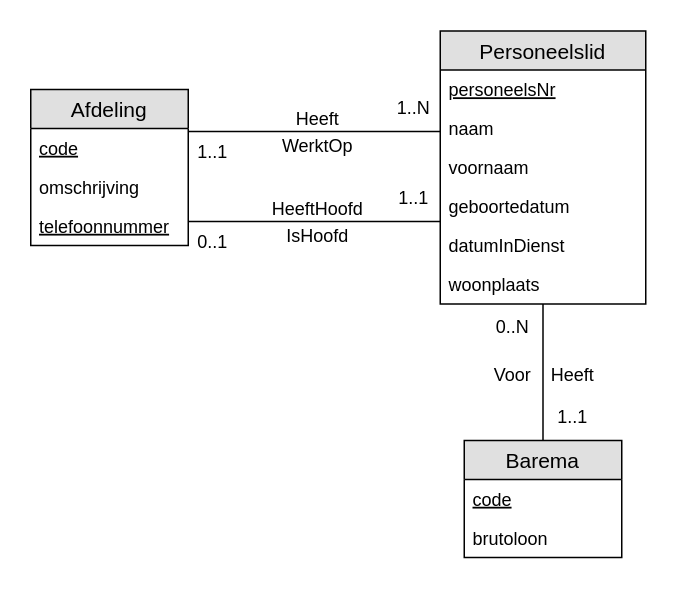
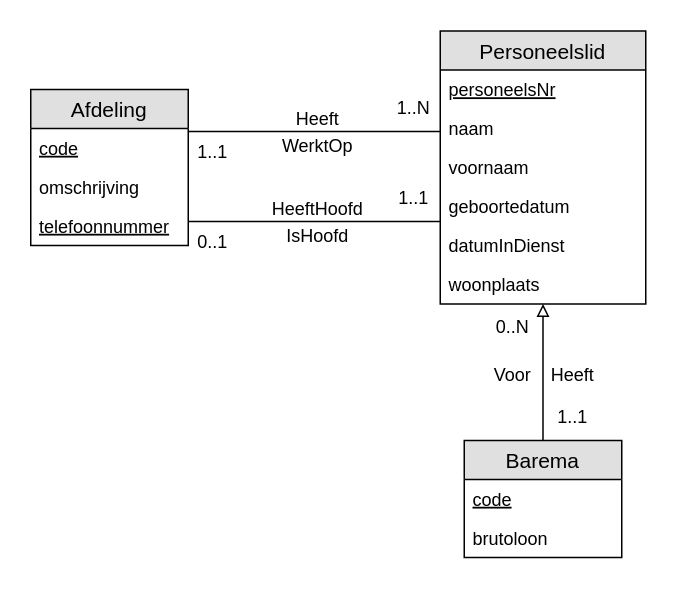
  <mxCell id="0" />
  <mxCell id="1" parent="0" />
  <mxCell id="2" value="" style="edgeStyle=orthogonalEdgeStyle;fontSize=12;html=1;endArrow=none;jumpSize=6;strokeWidth=1;endFill=0;rounded=0;jumpStyle=none;" parent="1" source="14" target="7" edge="1"><mxGeometry width="100" height="100" relative="1" as="geometry"><mxPoint x="95" y="39.857" as="sourcePoint" /><mxPoint x="295" y="35.286" as="targetPoint" /><Array as="points"><mxPoint x="220" y="87" /><mxPoint x="220" y="87" /></Array></mxGeometry></mxCell>
  <mxCell id="3" value="Heeft" style="text;html=1;resizable=0;points=[];align=center;verticalAlign=bottom;labelBackgroundColor=#ffffff;" parent="2" vertex="1" connectable="0"><mxGeometry x="-0.025" y="-2" relative="1" as="geometry"><mxPoint x="3.5" y="-2" as="offset" /></mxGeometry></mxCell>
  <mxCell id="4" value="1..1" style="text;html=1;resizable=0;points=[];align=center;verticalAlign=middle;labelBackgroundColor=#ffffff;" parent="2" vertex="1" connectable="0"><mxGeometry x="-0.884" y="-1" relative="1" as="geometry"><mxPoint x="5.5" y="12" as="offset" /></mxGeometry></mxCell>
  <mxCell id="5" value="1..N" style="text;html=1;resizable=0;points=[];align=center;verticalAlign=middle;labelBackgroundColor=#ffffff;" parent="2" vertex="1" connectable="0"><mxGeometry x="0.83" y="1" relative="1" as="geometry"><mxPoint x="-5" y="-15" as="offset" /></mxGeometry></mxCell>
  <mxCell id="6" value="WerktOp" style="text;html=1;resizable=0;points=[];align=center;verticalAlign=bottom;labelBackgroundColor=#ffffff;" parent="2" vertex="1" connectable="0"><mxGeometry x="-0.025" y="-2" relative="1" as="geometry"><mxPoint x="3.5" y="16" as="offset" /></mxGeometry></mxCell>
  <mxCell id="7" value="Personeelslid" style="swimlane;fontStyle=0;childLayout=stackLayout;horizontal=1;startSize=26;fillColor=#e0e0e0;horizontalStack=0;resizeParent=1;resizeParentMax=0;resizeLast=0;collapsible=1;marginBottom=0;swimlaneFillColor=#ffffff;align=center;fontSize=14;html=0;" parent="1" vertex="1"><mxGeometry x="293" y="20" width="137" height="182" as="geometry"><mxRectangle x="390" y="147" width="70" height="26" as="alternateBounds" /></mxGeometry></mxCell>
  <mxCell id="8" value="personeelsNr" style="text;strokeColor=none;fillColor=none;spacingLeft=4;spacingRight=4;overflow=hidden;rotatable=0;points=[[0,0.5],[1,0.5]];portConstraint=eastwest;fontSize=12;fontStyle=4;rounded=0;verticalAlign=top;" parent="7" vertex="1"><mxGeometry y="26" width="137" height="26" as="geometry" /></mxCell>
  <mxCell id="9" value="naam" style="text;strokeColor=none;fillColor=none;spacingLeft=4;spacingRight=4;overflow=hidden;rotatable=0;points=[[0,0.5],[1,0.5]];portConstraint=eastwest;fontSize=12;" parent="7" vertex="1"><mxGeometry y="52" width="137" height="26" as="geometry" /></mxCell>
  <mxCell id="10" value="voornaam" style="text;strokeColor=none;fillColor=none;spacingLeft=4;spacingRight=4;overflow=hidden;rotatable=0;points=[[0,0.5],[1,0.5]];portConstraint=eastwest;fontSize=12;" parent="7" vertex="1"><mxGeometry y="78" width="137" height="26" as="geometry" /></mxCell>
  <mxCell id="11" value="geboortedatum" style="text;strokeColor=none;fillColor=none;spacingLeft=4;spacingRight=4;overflow=hidden;rotatable=0;points=[[0,0.5],[1,0.5]];portConstraint=eastwest;fontSize=12;" parent="7" vertex="1"><mxGeometry y="104" width="137" height="26" as="geometry" /></mxCell>
  <mxCell id="12" value="datumInDienst" style="text;strokeColor=none;fillColor=none;spacingLeft=4;spacingRight=4;overflow=hidden;rotatable=0;points=[[0,0.5],[1,0.5]];portConstraint=eastwest;fontSize=12;" parent="7" vertex="1"><mxGeometry y="130" width="137" height="26" as="geometry" /></mxCell>
  <mxCell id="13" value="woonplaats" style="text;strokeColor=none;fillColor=none;spacingLeft=4;spacingRight=4;overflow=hidden;rotatable=0;points=[[0,0.5],[1,0.5]];portConstraint=eastwest;fontSize=12;" parent="7" vertex="1"><mxGeometry y="156" width="137" height="26" as="geometry" /></mxCell>
  <mxCell id="14" value="Afdeling" style="swimlane;fontStyle=0;childLayout=stackLayout;horizontal=1;startSize=26;fillColor=#e0e0e0;horizontalStack=0;resizeParent=1;resizeParentMax=0;resizeLast=0;collapsible=1;marginBottom=0;swimlaneFillColor=#ffffff;align=center;fontSize=14;html=0;" parent="1" vertex="1"><mxGeometry x="20" y="59" width="105" height="104" as="geometry"><mxRectangle x="60" y="147" width="70" height="26" as="alternateBounds" /></mxGeometry></mxCell>
  <mxCell id="15" value="code" style="text;strokeColor=none;fillColor=none;spacingLeft=4;spacingRight=4;overflow=hidden;rotatable=0;points=[[0,0.5],[1,0.5]];portConstraint=eastwest;fontSize=12;fontStyle=4" parent="14" vertex="1"><mxGeometry y="26" width="105" height="26" as="geometry" /></mxCell>
  <mxCell id="16" value="omschrijving" style="text;strokeColor=none;fillColor=none;spacingLeft=4;spacingRight=4;overflow=hidden;rotatable=0;points=[[0,0.5],[1,0.5]];portConstraint=eastwest;fontSize=12;" parent="14" vertex="1"><mxGeometry y="52" width="105" height="26" as="geometry" /></mxCell>
  <mxCell id="17" value="telefoonnummer" style="text;strokeColor=none;fillColor=none;spacingLeft=4;spacingRight=4;overflow=hidden;rotatable=0;points=[[0,0.5],[1,0.5]];portConstraint=eastwest;fontSize=12;fontStyle=4" parent="14" vertex="1"><mxGeometry y="78" width="105" height="26" as="geometry" /></mxCell>
  <mxCell id="18" value="Barema" style="swimlane;fontStyle=0;childLayout=stackLayout;horizontal=1;startSize=26;fillColor=#e0e0e0;horizontalStack=0;resizeParent=1;resizeParentMax=0;resizeLast=0;collapsible=1;marginBottom=0;swimlaneFillColor=#ffffff;align=center;fontSize=14;html=0;" parent="1" vertex="1"><mxGeometry x="309" y="293" width="105" height="78" as="geometry"><mxRectangle x="60" y="147" width="70" height="26" as="alternateBounds" /></mxGeometry></mxCell>
  <mxCell id="19" value="code" style="text;strokeColor=none;fillColor=none;spacingLeft=4;spacingRight=4;overflow=hidden;rotatable=0;points=[[0,0.5],[1,0.5]];portConstraint=eastwest;fontSize=12;fontStyle=4" parent="18" vertex="1"><mxGeometry y="26" width="105" height="26" as="geometry" /></mxCell>
  <mxCell id="20" value="brutoloon" style="text;strokeColor=none;fillColor=none;spacingLeft=4;spacingRight=4;overflow=hidden;rotatable=0;points=[[0,0.5],[1,0.5]];portConstraint=eastwest;fontSize=12;" parent="18" vertex="1"><mxGeometry y="52" width="105" height="26" as="geometry" /></mxCell>
- <mxCell id="21" value="" style="edgeStyle=orthogonalEdgeStyle;fontSize=12;html=1;endArrow=none;jumpSize=6;strokeWidth=1;endFill=0;rounded=0;jumpStyle=none;" parent="1" source="18" target="7" edge="1"><mxGeometry width="100" height="100" relative="1" as="geometry"><mxPoint x="120" y="227" as="sourcePoint" /><mxPoint x="288" y="227" as="targetPoint" /></mxGeometry></mxCell>
+ <mxCell id="21" value="" style="edgeStyle=orthogonalEdgeStyle;fontSize=12;html=1;endArrow=block;jumpSize=6;strokeWidth=1;endFill=0;rounded=0;jumpStyle=none;" parent="1" source="18" target="7" edge="1"><mxGeometry width="100" height="100" relative="1" as="geometry"><mxPoint x="120" y="227" as="sourcePoint" /><mxPoint x="288" y="227" as="targetPoint" /></mxGeometry></mxCell>
  <mxCell id="22" value="Voor" style="text;html=1;resizable=0;points=[];align=center;verticalAlign=bottom;labelBackgroundColor=#ffffff;" parent="21" vertex="1" connectable="0"><mxGeometry x="-0.025" y="-2" relative="1" as="geometry"><mxPoint x="-23.5" y="8.5" as="offset" /></mxGeometry></mxCell>
  <mxCell id="23" value="1..1" style="text;html=1;resizable=0;points=[];align=center;verticalAlign=middle;labelBackgroundColor=#ffffff;" parent="21" vertex="1" connectable="0"><mxGeometry x="-0.884" y="-1" relative="1" as="geometry"><mxPoint x="17.5" y="-11" as="offset" /></mxGeometry></mxCell>
  <mxCell id="24" value="0..N" style="text;html=1;resizable=0;points=[];align=center;verticalAlign=middle;labelBackgroundColor=#ffffff;" parent="21" vertex="1" connectable="0"><mxGeometry x="0.83" y="1" relative="1" as="geometry"><mxPoint x="-20.5" y="7.5" as="offset" /></mxGeometry></mxCell>
  <mxCell id="25" value="Heeft" style="text;html=1;resizable=0;points=[];align=center;verticalAlign=bottom;labelBackgroundColor=#ffffff;" parent="21" vertex="1" connectable="0"><mxGeometry x="-0.025" y="-2" relative="1" as="geometry"><mxPoint x="16.5" y="8.5" as="offset" /></mxGeometry></mxCell>
  <mxCell id="26" value="" style="edgeStyle=orthogonalEdgeStyle;fontSize=12;html=1;endArrow=none;jumpSize=6;strokeWidth=1;endFill=0;rounded=0;jumpStyle=none;" parent="1" source="14" target="7" edge="1"><mxGeometry width="100" height="100" relative="1" as="geometry"><mxPoint x="110" y="201.643" as="sourcePoint" /><mxPoint x="278" y="201.643" as="targetPoint" /><Array as="points"><mxPoint x="240" y="147" /><mxPoint x="240" y="147" /></Array></mxGeometry></mxCell>
  <mxCell id="27" value="HeeftHoofd" style="text;html=1;resizable=0;points=[];align=center;verticalAlign=bottom;labelBackgroundColor=#ffffff;" parent="26" vertex="1" connectable="0"><mxGeometry x="-0.025" y="-2" relative="1" as="geometry"><mxPoint x="3.5" y="-2" as="offset" /></mxGeometry></mxCell>
  <mxCell id="28" value="0..1" style="text;html=1;resizable=0;points=[];align=center;verticalAlign=middle;labelBackgroundColor=#ffffff;" parent="26" vertex="1" connectable="0"><mxGeometry x="-0.884" y="-1" relative="1" as="geometry"><mxPoint x="5.5" y="12" as="offset" /></mxGeometry></mxCell>
  <mxCell id="29" value="1..1" style="text;html=1;resizable=0;points=[];align=center;verticalAlign=middle;labelBackgroundColor=#ffffff;" parent="26" vertex="1" connectable="0"><mxGeometry x="0.83" y="1" relative="1" as="geometry"><mxPoint x="-5" y="-15" as="offset" /></mxGeometry></mxCell>
  <mxCell id="30" value="IsHoofd" style="text;html=1;resizable=0;points=[];align=center;verticalAlign=bottom;labelBackgroundColor=#ffffff;" parent="26" vertex="1" connectable="0"><mxGeometry x="-0.025" y="-2" relative="1" as="geometry"><mxPoint x="3.5" y="16" as="offset" /></mxGeometry></mxCell>
